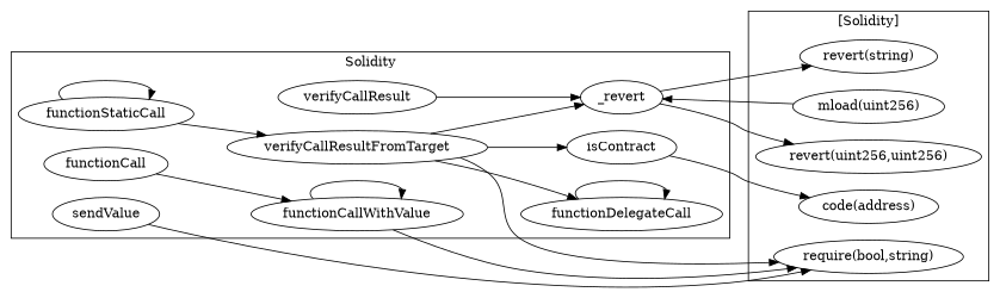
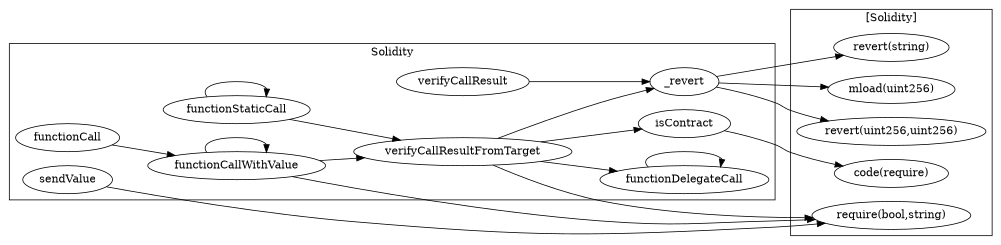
  strict digraph {
    rankdir=LR
    n1 [label=isContract]
    n2 [label=functionDelegateCall]
    n3 [label=verifyCallResultFromTarget]
    n4 [label=sendValue]
    n5 [label=verifyCallResult]
    n6 [label=_revert]
    n7 [label=functionCallWithValue]
    n8 [label=functionStaticCall]
    n9 [label=functionCall]
-   "code(address)"
+   "code(address)" [label="code(require)"]
    "require(bool,string)"
    "revert(uint256,uint256)"
    "revert(string)"
    "mload(uint256)"
    subgraph cluster_1 {
      label=Solidity
      n1
      n2
      n3
      n4
      n5
      n6
      n7
      n8
      n9
    }
    subgraph cluster_2 {
      label="[Solidity]"
      "code(address)"
      "require(bool,string)"
      "revert(uint256,uint256)"
      "revert(string)"
      "mload(uint256)"
    }
    n1 -> "code(address)"
    n2 -> n2
    n3 -> n1
    n3 -> n2
    n3 -> n6
    n3 -> "require(bool,string)"
    n4 -> "require(bool,string)"
    n5 -> n6
    n6 -> "revert(uint256,uint256)"
    n6 -> "revert(string)"
-   "mload(uint256)" -> n6
+   n6 -> "mload(uint256)"
+   n7 -> n3
    n7 -> n7
    n7 -> "require(bool,string)"
    n8 -> n3
    n8 -> n8
    n9 -> n7
  }
